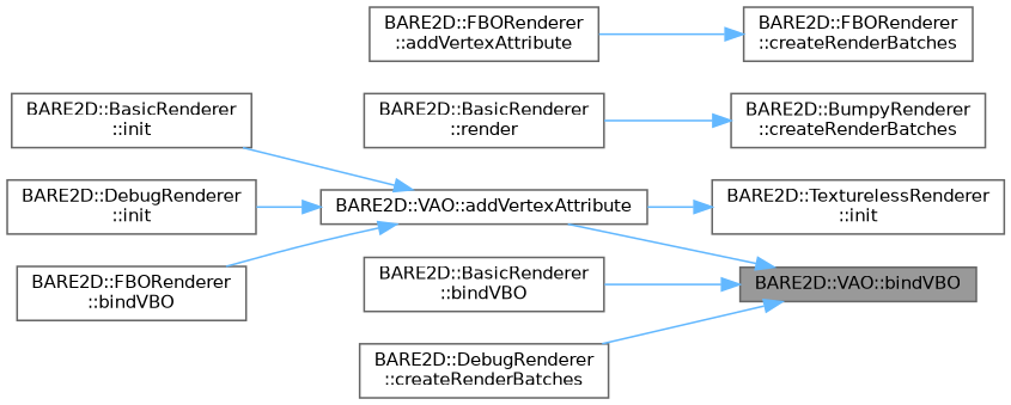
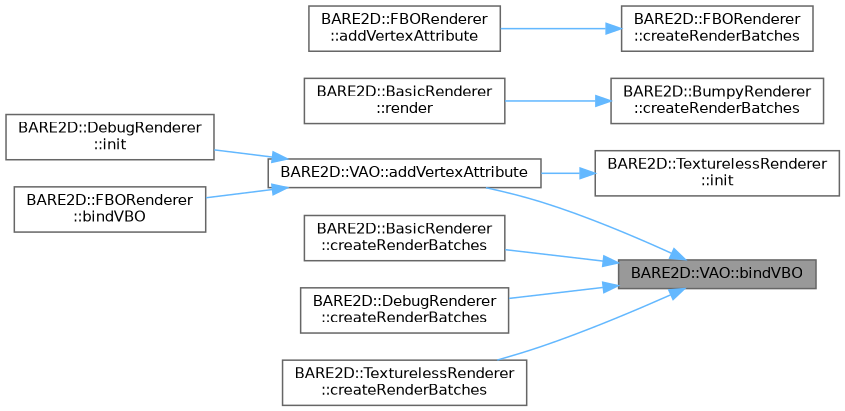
  digraph {
    rankdir=RL
    node [color=grey40 fillcolor=white fontname=Helvetica fontsize=10 shape=box style=filled]
    edge [color=steelblue1 dir=back fontname=Helvetica fontsize=10 labelfontname=Helvetica labelfontsize=10 style=solid]
    n1 [color=gray40 fillcolor=grey60 fontcolor=black height=0.2 label="BARE2D::VAO::bindVBO" width=0.4]
    n2 [height=0.2 label="BARE2D::VAO::addVertexAttribute" width=0.4]
-   n3 [height=0.2 label="BARE2D::BasicRenderer\l::bindVBO" width=0.4]
+   n3 [height=0.2 label="BARE2D::BasicRenderer\l::createRenderBatches" width=0.4]
    n4 [height=0.2 label="BARE2D::DebugRenderer\l::createRenderBatches" width=0.4]
-   n6 [height=0.2 label="BARE2D::BasicRenderer\l::init" width=0.4]
+   n5 [height=0.2 label="BARE2D::TexturelessRenderer\l::createRenderBatches" width=0.4]
    n7 [height=0.2 label="BARE2D::DebugRenderer\l::init" width=0.4]
    n8 [height=0.2 label="BARE2D::FBORenderer\l::bindVBO" width=0.4]
    n9 [height=0.2 label="BARE2D::BumpyRenderer\l::createRenderBatches" width=0.4]
    n10 [height=0.2 label="BARE2D::BasicRenderer\l::render" width=0.4]
    n11 [height=0.2 label="BARE2D::FBORenderer\l::createRenderBatches" width=0.4]
    n12 [height=0.2 label="BARE2D::FBORenderer\l::addVertexAttribute" width=0.4]
    n13 [height=0.2 label="BARE2D::TexturelessRenderer\l::init" width=0.4]
    n1 -> n2
    n1 -> n3
    n1 -> n4
-   n2 -> n6
+   n1 -> n5
    n2 -> n7
    n2 -> n8
    n9 -> n10
    n11 -> n12
    n13 -> n2
  }
